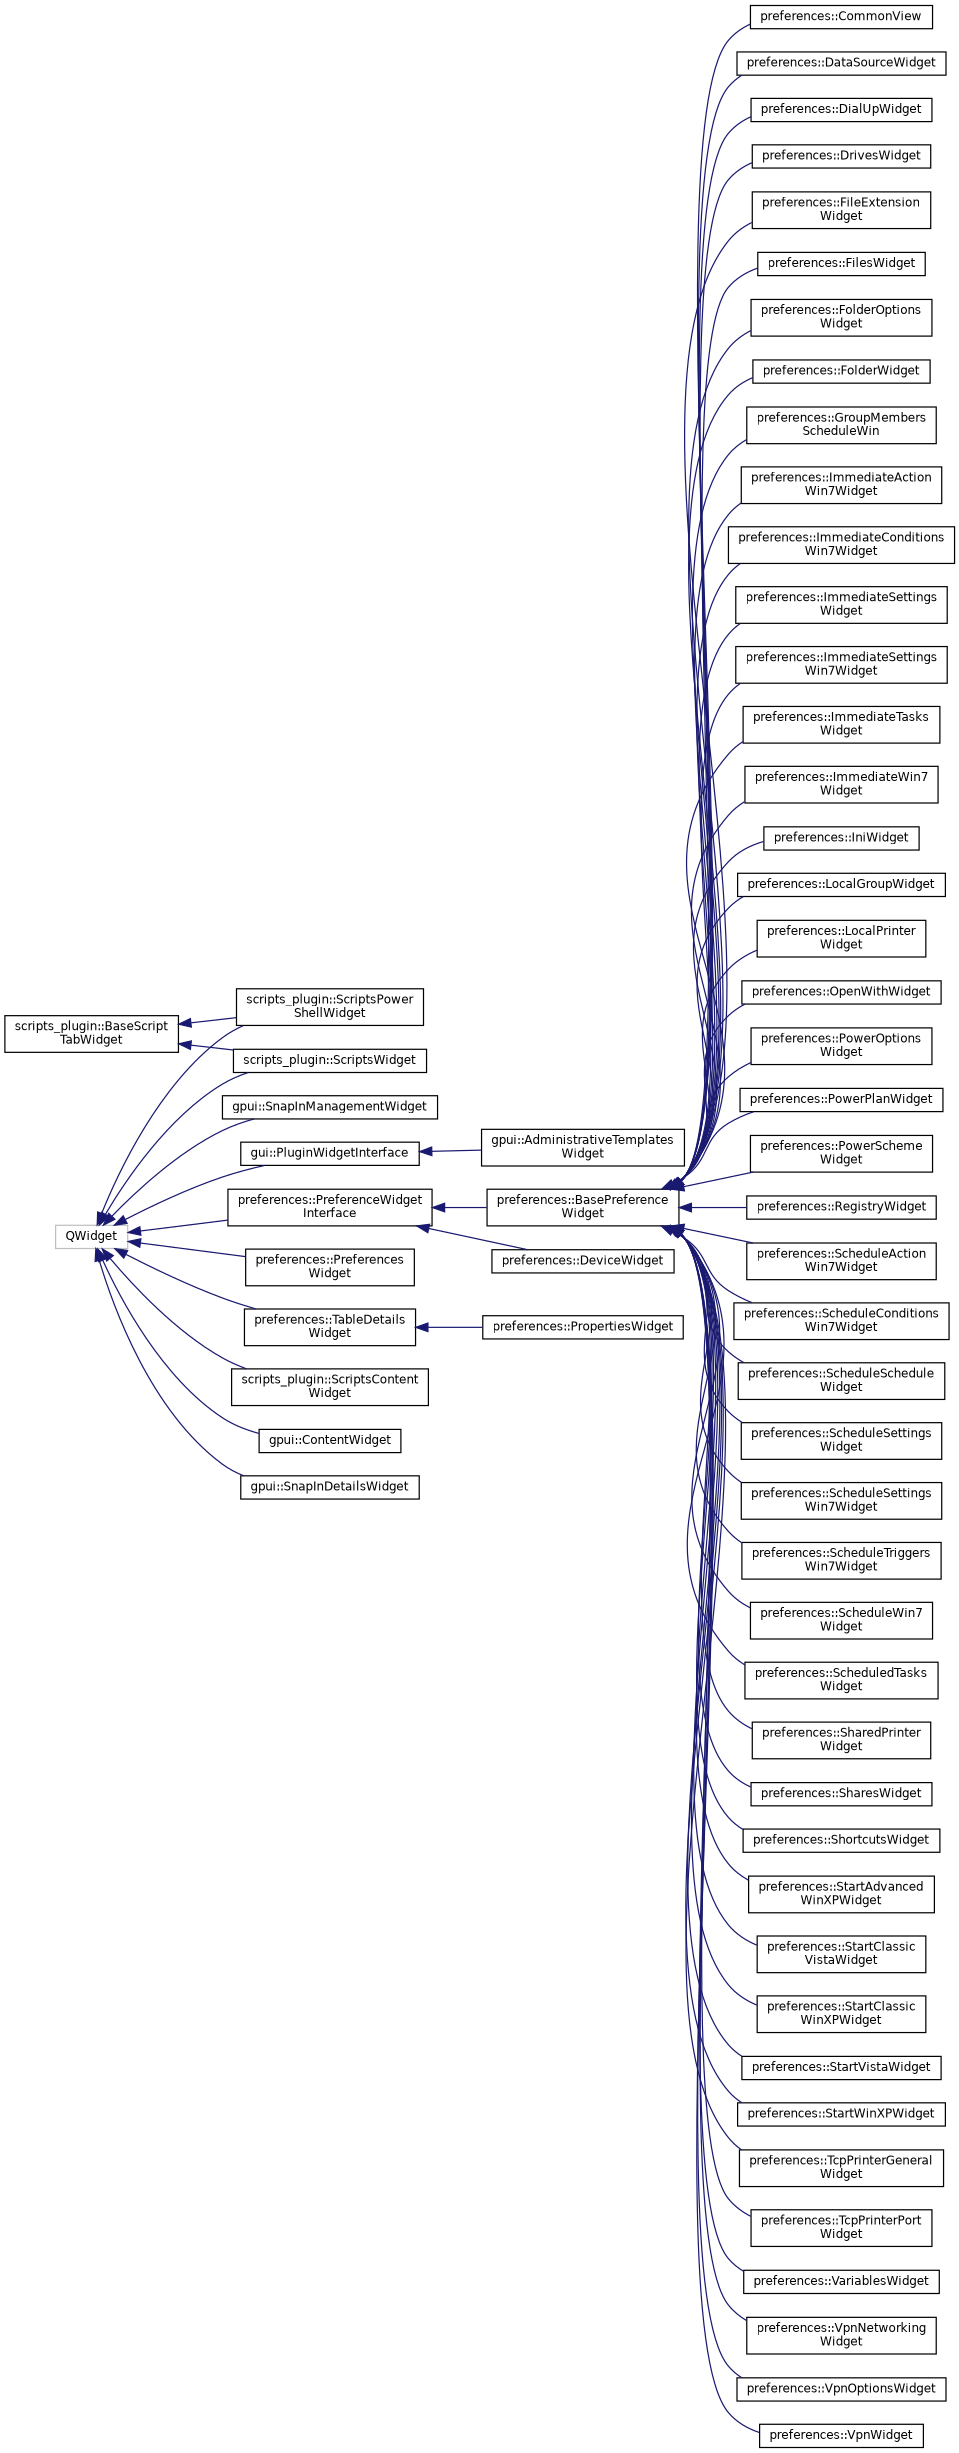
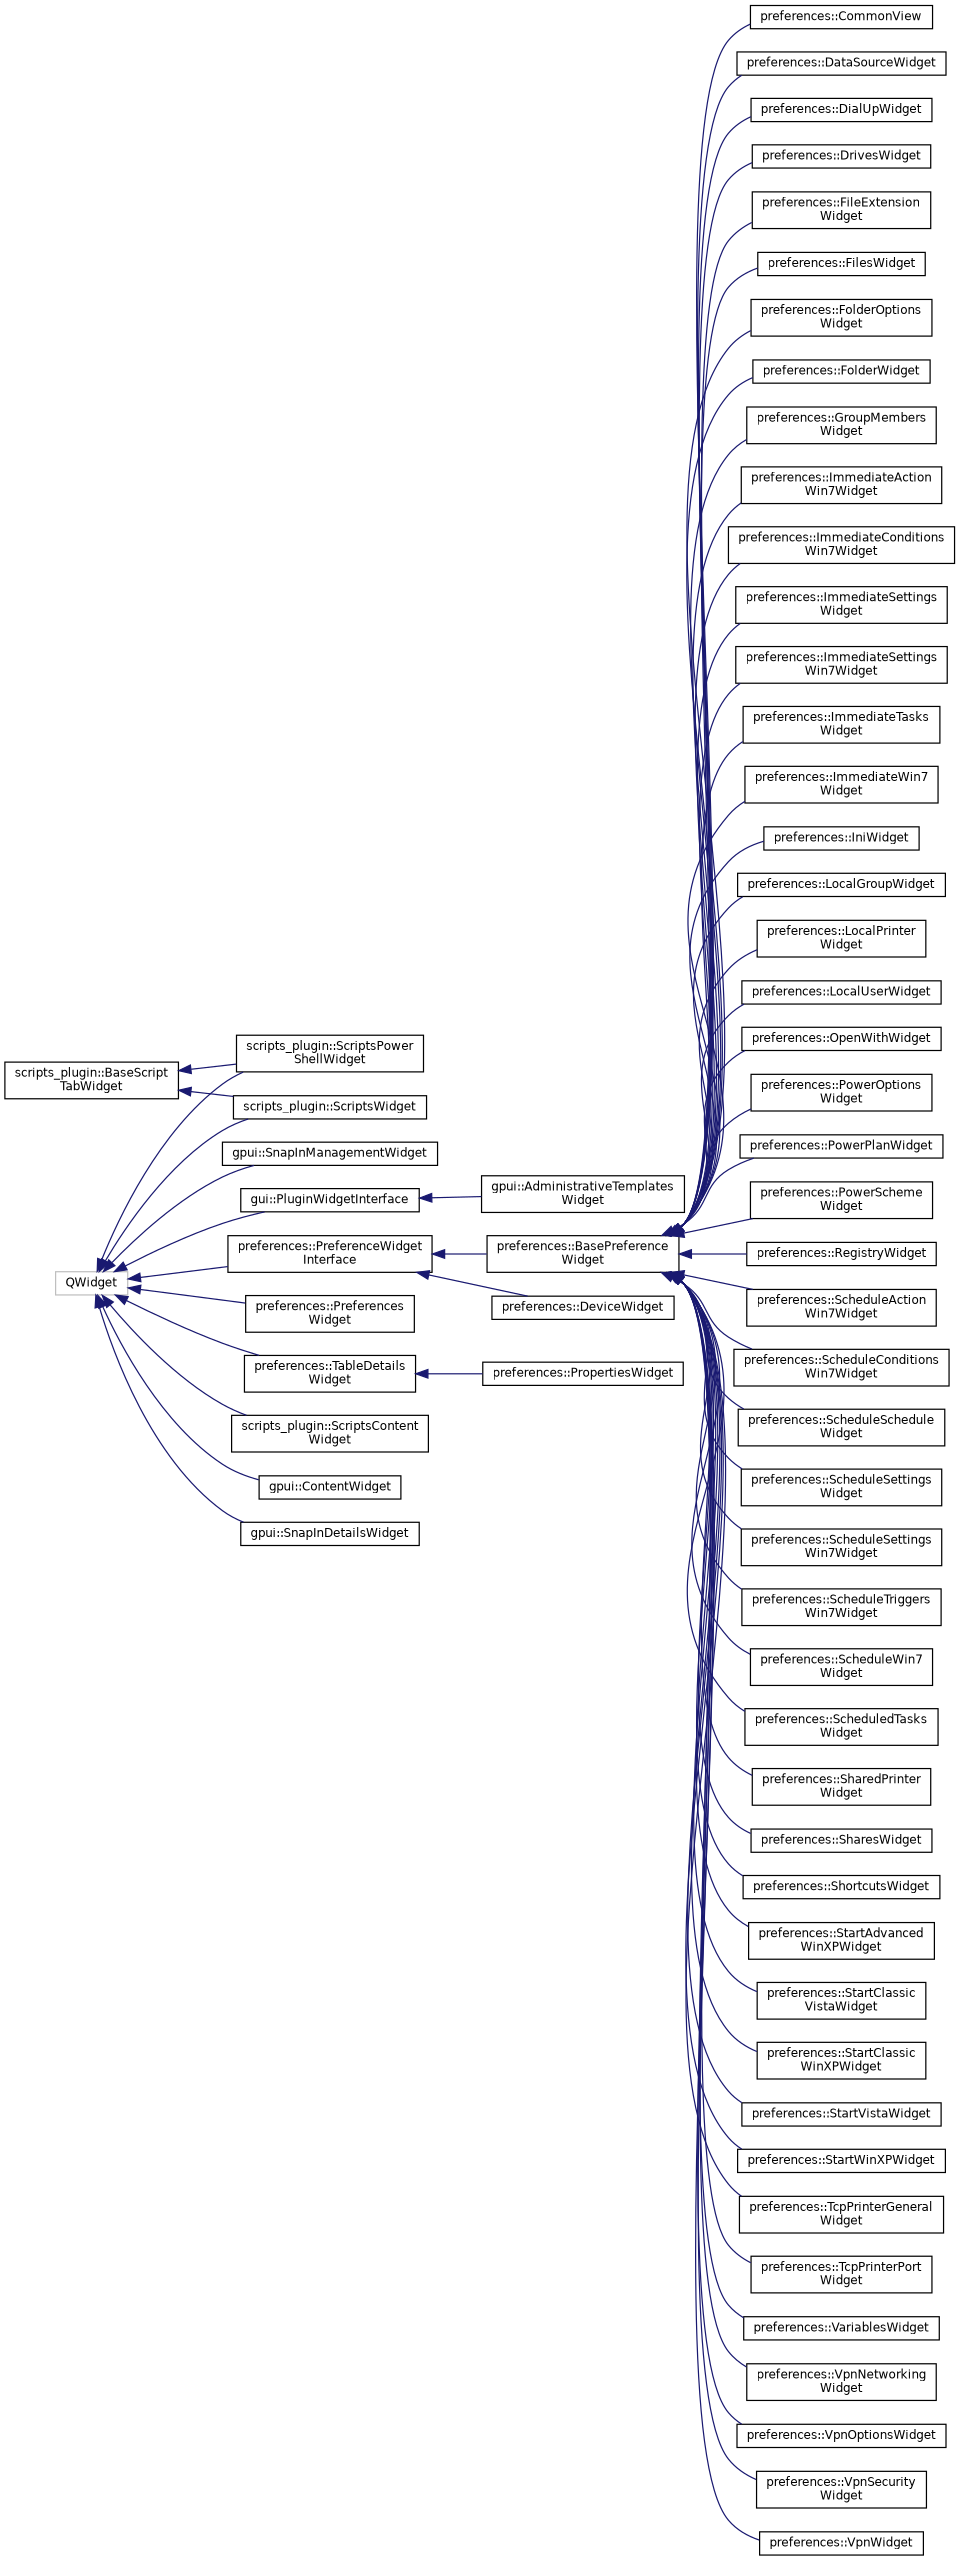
  digraph {
    rankdir=LR
    node [color=black fillcolor=white fontname=Helvetica fontsize=10 shape=record style=filled]
    edge [color=midnightblue dir=back fontname=Helvetica fontsize=10 labelfontname=Helvetica labelfontsize=10 style=solid]
    n1 [height=0.2 label="scripts_plugin::BaseScript\lTabWidget" width=0.4]
    n2 [height=0.2 label="scripts_plugin::ScriptsPower\lShellWidget" width=0.4]
    n3 [height=0.2 label="scripts_plugin::ScriptsWidget" width=0.4]
    n4 [color=grey75 height=0.2 label=QWidget width=0.4]
    n5 [height=0.2 label="gpui::ContentWidget" width=0.4]
    n6 [height=0.2 label="gpui::SnapInDetailsWidget" width=0.4]
    n7 [height=0.2 label="gpui::SnapInManagementWidget" width=0.4]
    n8 [height=0.2 label="gui::PluginWidgetInterface" width=0.4]
    n9 [height=0.2 label="preferences::PreferenceWidget\lInterface" width=0.4]
    n10 [height=0.2 label="preferences::Preferences\lWidget" width=0.4]
    n11 [height=0.2 label="preferences::TableDetails\lWidget" width=0.4]
    n12 [height=0.2 label="scripts_plugin::ScriptsContent\lWidget" width=0.4]
    n13 [height=0.2 label="gpui::AdministrativeTemplates\lWidget" width=0.4]
    n14 [height=0.2 label="preferences::BasePreference\lWidget" width=0.4]
    n15 [height=0.2 label="preferences::DeviceWidget" width=0.4]
    n16 [height=0.2 label="preferences::PropertiesWidget" width=0.4]
    n17 [height=0.2 label="preferences::CommonView" width=0.4]
    n18 [height=0.2 label="preferences::DataSourceWidget" width=0.4]
    n19 [height=0.2 label="preferences::DialUpWidget" width=0.4]
    n20 [height=0.2 label="preferences::DrivesWidget" width=0.4]
    n21 [height=0.2 label="preferences::FileExtension\lWidget" width=0.4]
    n22 [height=0.2 label="preferences::FilesWidget" width=0.4]
    n23 [height=0.2 label="preferences::FolderOptions\lWidget" width=0.4]
    n24 [height=0.2 label="preferences::FolderWidget" width=0.4]
-   n25 [height=0.2 label="preferences::GroupMembers\lScheduleWin" width=0.4]
+   n25 [height=0.2 label="preferences::GroupMembers\lWidget" width=0.4]
    n26 [height=0.2 label="preferences::ImmediateAction\lWin7Widget" width=0.4]
    n27 [height=0.2 label="preferences::ImmediateConditions\lWin7Widget" width=0.4]
    n28 [height=0.2 label="preferences::ImmediateSettings\lWidget" width=0.4]
    n29 [height=0.2 label="preferences::ImmediateSettings\lWin7Widget" width=0.4]
    n30 [height=0.2 label="preferences::ImmediateTasks\lWidget" width=0.4]
    n31 [height=0.2 label="preferences::ImmediateWin7\lWidget" width=0.4]
    n32 [height=0.2 label="preferences::IniWidget" width=0.4]
    n33 [height=0.2 label="preferences::LocalGroupWidget" width=0.4]
    n34 [height=0.2 label="preferences::LocalPrinter\lWidget" width=0.4]
+   n35 [height=0.2 label="preferences::LocalUserWidget" width=0.4]
    n36 [height=0.2 label="preferences::OpenWithWidget" width=0.4]
    n37 [height=0.2 label="preferences::PowerOptions\lWidget" width=0.4]
    n38 [height=0.2 label="preferences::PowerPlanWidget" width=0.4]
    n39 [height=0.2 label="preferences::PowerScheme\lWidget" width=0.4]
    n40 [height=0.2 label="preferences::RegistryWidget" width=0.4]
    n41 [height=0.2 label="preferences::ScheduleAction\lWin7Widget" width=0.4]
    n42 [height=0.2 label="preferences::ScheduleConditions\lWin7Widget" width=0.4]
    n43 [height=0.2 label="preferences::ScheduleSchedule\lWidget" width=0.4]
    n44 [height=0.2 label="preferences::ScheduleSettings\lWidget" width=0.4]
    n45 [height=0.2 label="preferences::ScheduleSettings\lWin7Widget" width=0.4]
    n46 [height=0.2 label="preferences::ScheduleTriggers\lWin7Widget" width=0.4]
    n47 [height=0.2 label="preferences::ScheduleWin7\lWidget" width=0.4]
    n48 [height=0.2 label="preferences::ScheduledTasks\lWidget" width=0.4]
    n49 [height=0.2 label="preferences::SharedPrinter\lWidget" width=0.4]
    n50 [height=0.2 label="preferences::SharesWidget" width=0.4]
    n51 [height=0.2 label="preferences::ShortcutsWidget" width=0.4]
    n52 [height=0.2 label="preferences::StartAdvanced\lWinXPWidget" width=0.4]
    n53 [height=0.2 label="preferences::StartClassic\lVistaWidget" width=0.4]
    n54 [height=0.2 label="preferences::StartClassic\lWinXPWidget" width=0.4]
    n55 [height=0.2 label="preferences::StartVistaWidget" width=0.4]
    n56 [height=0.2 label="preferences::StartWinXPWidget" width=0.4]
    n57 [height=0.2 label="preferences::TcpPrinterGeneral\lWidget" width=0.4]
    n58 [height=0.2 label="preferences::TcpPrinterPort\lWidget" width=0.4]
    n59 [height=0.2 label="preferences::VariablesWidget" width=0.4]
    n60 [height=0.2 label="preferences::VpnNetworking\lWidget" width=0.4]
    n61 [height=0.2 label="preferences::VpnOptionsWidget" width=0.4]
+   n62 [height=0.2 label="preferences::VpnSecurity\lWidget" width=0.4]
    n63 [height=0.2 label="preferences::VpnWidget" width=0.4]
    n1 -> n2
    n1 -> n3
    n4 -> n2
    n4 -> n3
    n4 -> n5
    n4 -> n6
    n4 -> n7
    n4 -> n8
    n4 -> n9
    n4 -> n10
    n4 -> n11
    n4 -> n12
    n8 -> n13
    n9 -> n14
    n9 -> n15
    n11 -> n16
    n14 -> n17
    n14 -> n18
    n14 -> n19
    n14 -> n20
    n14 -> n21
    n14 -> n22
    n14 -> n23
    n14 -> n24
    n14 -> n25
    n14 -> n26
    n14 -> n27
    n14 -> n28
    n14 -> n29
    n14 -> n30
    n14 -> n31
    n14 -> n32
    n14 -> n33
    n14 -> n34
+   n14 -> n35
    n14 -> n36
    n14 -> n37
    n14 -> n38
    n14 -> n39
    n14 -> n40
    n14 -> n41
    n14 -> n42
    n14 -> n43
    n14 -> n44
    n14 -> n45
    n14 -> n46
    n14 -> n47
    n14 -> n48
    n14 -> n49
    n14 -> n50
    n14 -> n51
    n14 -> n52
    n14 -> n53
    n14 -> n54
    n14 -> n55
    n14 -> n56
    n14 -> n57
    n14 -> n58
    n14 -> n59
    n14 -> n60
    n14 -> n61
+   n14 -> n62
    n14 -> n63
  }
